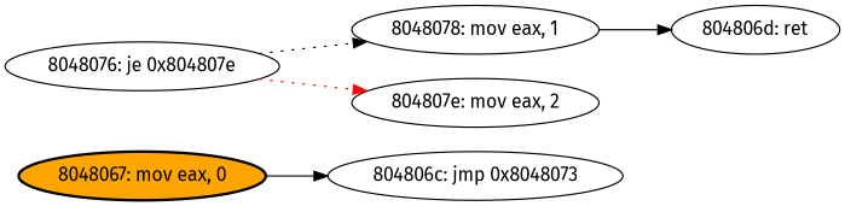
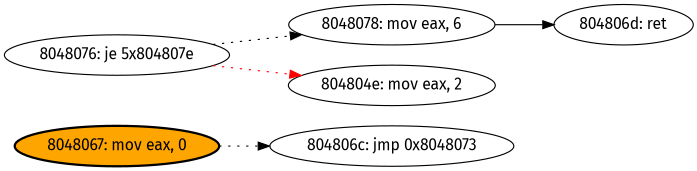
  digraph {
    fontname="Fira Sans"
    rankdir=LR
    node [fontname="Fira Sans"]
    edge [fontname="Fira Sans" style=solid]
    n1 [fillcolor=orange label="8048067: mov eax, 0" style="filled,bold"]
    n2 [label="804806c: jmp 0x8048073"]
-   n3 [label="8048076: je 0x804807e"]
-   n4 [label="8048078: mov eax, 1"]
-   n5 [label="804807e: mov eax, 2"]
+   n3 [label="8048076: je 5x804807e"]
+   n4 [label="8048078: mov eax, 6"]
+   n5 [label="804804e: mov eax, 2"]
    n6 [label="804806d: ret"]
-   n1 -> n2
+   n1 -> n2 [style=dotted]
    n3 -> n4 [style=dotted]
    n3 -> n5 [color=red style=dotted]
    n4 -> n6
  }
